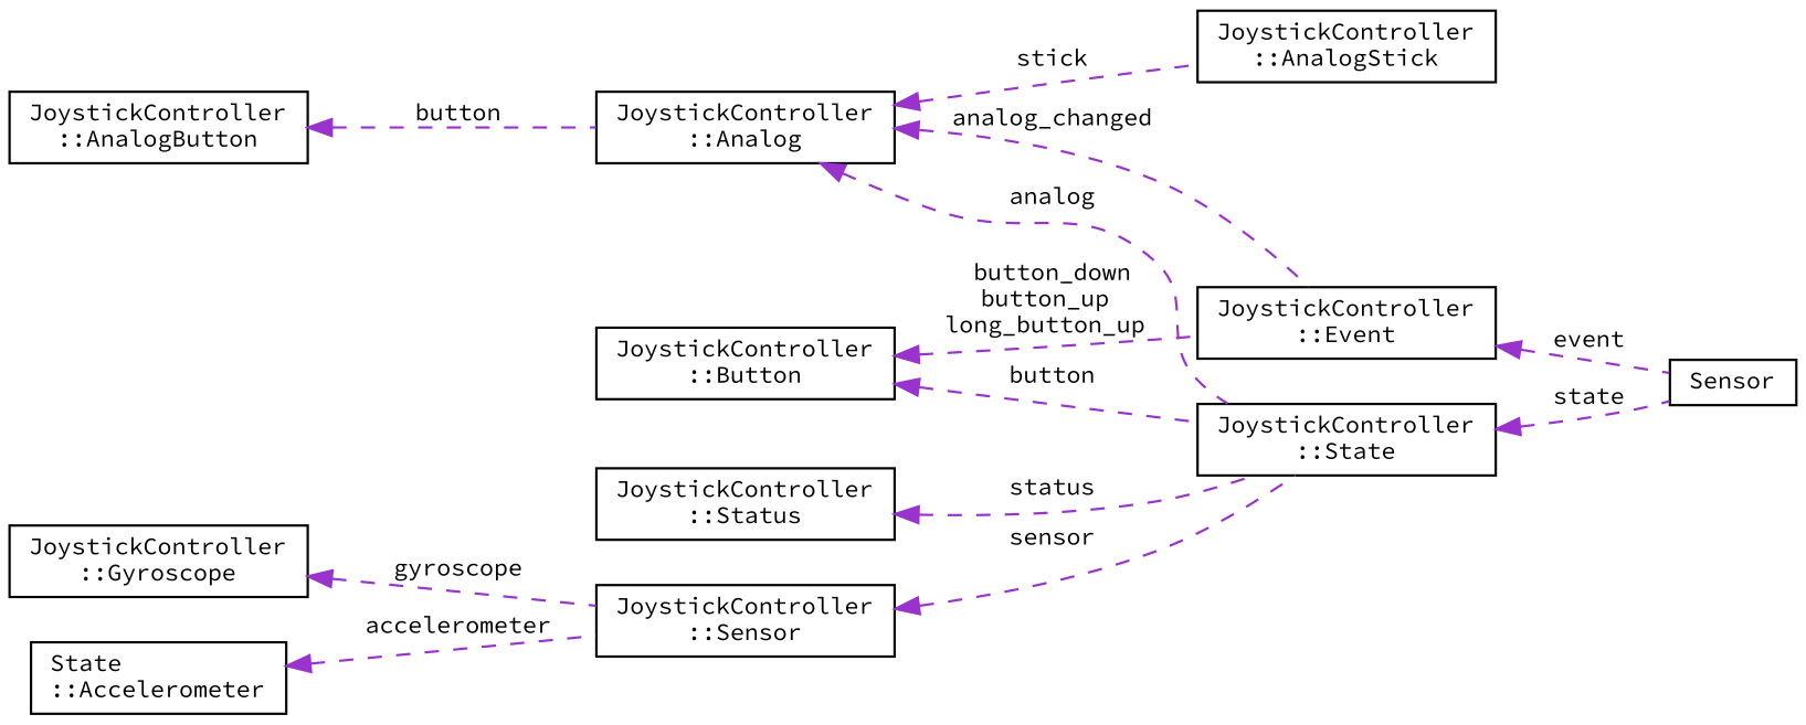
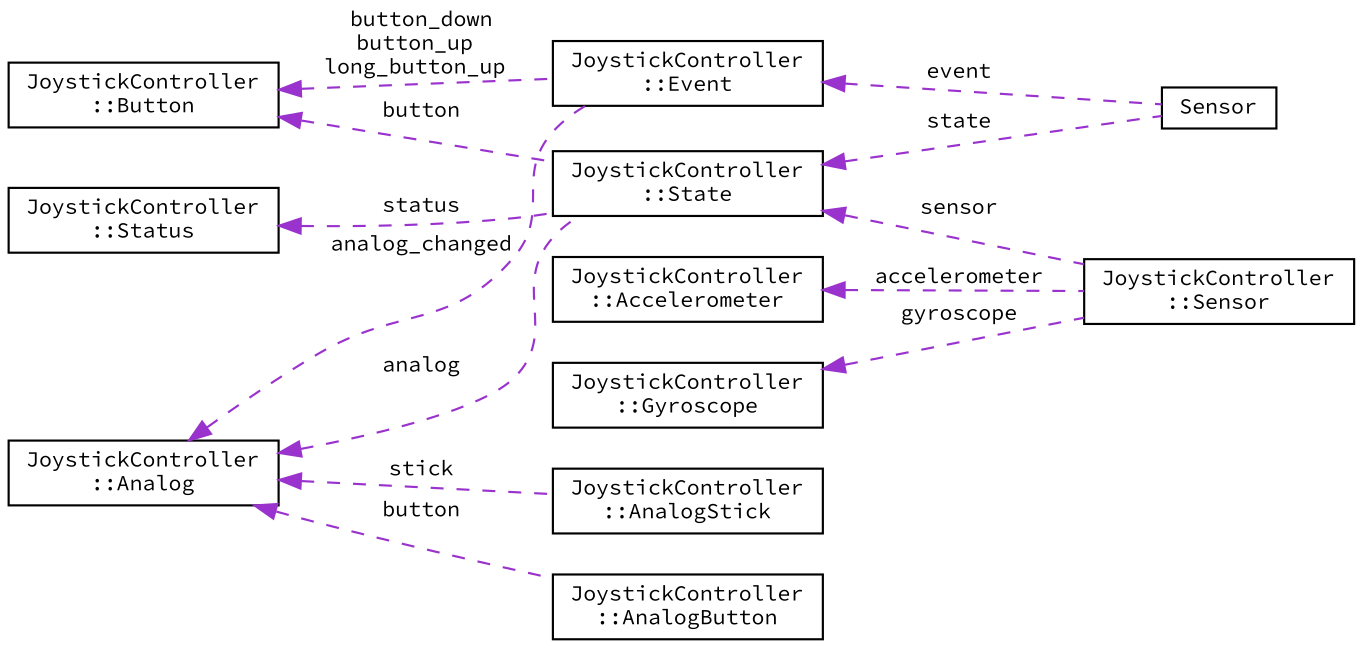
  digraph {
    fontname="Source Code Pro"
    rankdir=LR
    node [color=black fillcolor=white fontname="Source Code Pro" fontsize=10 shape=record style=filled]
    edge [color=darkorchid3 dir=back fontname="Source Code Pro" fontsize=10 labelfontname=Helvetica labelfontsize=10 style=dashed]
    n1 [height=0.2 label=Sensor width=0.4]
    n2 [height=0.2 label="JoystickController\l::State" width=0.4]
    n3 [height=0.2 label="JoystickController\l::Analog" width=0.4]
    n4 [height=0.2 label="JoystickController\l::Event" width=0.4]
    n5 [height=0.2 label="JoystickController\l::AnalogStick" width=0.4]
    n6 [height=0.2 label="JoystickController\l::AnalogButton" width=0.4]
    n7 [height=0.2 label="JoystickController\l::Button" width=0.4]
    n8 [height=0.2 label="JoystickController\l::Status" width=0.4]
    n9 [height=0.2 label="JoystickController\l::Sensor" width=0.4]
-   n10 [height=0.2 label="State\l::Accelerometer" width=0.4]
+   n10 [height=0.2 label="JoystickController\l::Accelerometer" width=0.4]
    n11 [height=0.2 label="JoystickController\l::Gyroscope" width=0.4]
    n2 -> n1 [label=" state"]
    n3 -> n2 [label=" analog"]
    n3 -> n4 [label=" analog_changed"]
    n3 -> n5 [label=" stick"]
    n4 -> n1 [label=" event"]
-   n6 -> n3 [label=" button"]
+   n3 -> n6 [label=" button"]
    n7 -> n2 [label=" button"]
    n7 -> n4 [label=" button_down\nbutton_up\nlong_button_up"]
    n8 -> n2 [label=" status"]
-   n9 -> n2 [label=" sensor"]
+   n2 -> n9 [label=" sensor"]
    n10 -> n9 [label=" accelerometer"]
    n11 -> n9 [label=" gyroscope"]
  }
